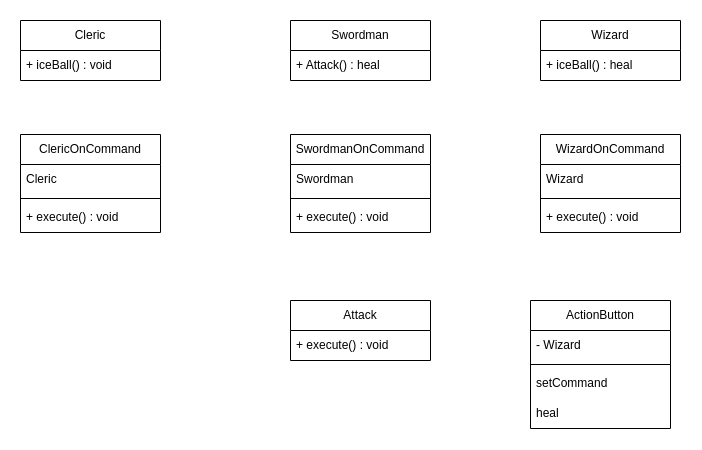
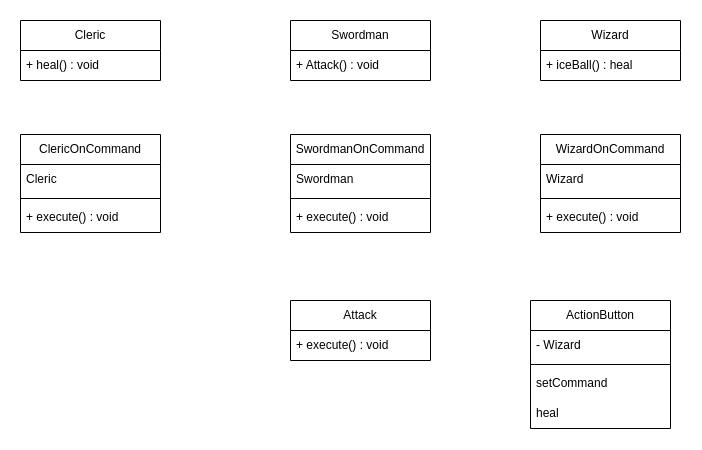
  <mxCell id="0" />
  <mxCell id="1" parent="0" />
  <mxCell id="2" value="Cleric" style="swimlane;fontStyle=0;childLayout=stackLayout;horizontal=1;startSize=30;horizontalStack=0;resizeParent=1;resizeParentMax=0;resizeLast=0;collapsible=1;marginBottom=0;whiteSpace=wrap;html=1;" vertex="1" parent="1"><mxGeometry x="20" y="20" width="140" height="60" as="geometry" /></mxCell>
- <mxCell id="3" value="+ iceBall() : void" style="text;strokeColor=none;fillColor=none;align=left;verticalAlign=middle;spacingLeft=4;spacingRight=4;overflow=hidden;points=[[0,0.5],[1,0.5]];portConstraint=eastwest;rotatable=0;whiteSpace=wrap;html=1;" vertex="1" parent="2"><mxGeometry y="30" width="140" height="30" as="geometry" /></mxCell>
+ <mxCell id="3" value="+ heal() : void" style="text;strokeColor=none;fillColor=none;align=left;verticalAlign=middle;spacingLeft=4;spacingRight=4;overflow=hidden;points=[[0,0.5],[1,0.5]];portConstraint=eastwest;rotatable=0;whiteSpace=wrap;html=1;" vertex="1" parent="2"><mxGeometry y="30" width="140" height="30" as="geometry" /></mxCell>
  <mxCell id="4" value="ActionButton" style="swimlane;fontStyle=0;childLayout=stackLayout;horizontal=1;startSize=30;horizontalStack=0;resizeParent=1;resizeParentMax=0;resizeLast=0;collapsible=1;marginBottom=0;whiteSpace=wrap;html=1;" vertex="1" parent="1"><mxGeometry x="530" y="300" width="140" height="128" as="geometry" /></mxCell>
  <mxCell id="5" value="- Wizard" style="text;strokeColor=none;fillColor=none;align=left;verticalAlign=middle;spacingLeft=4;spacingRight=4;overflow=hidden;points=[[0,0.5],[1,0.5]];portConstraint=eastwest;rotatable=0;whiteSpace=wrap;html=1;" vertex="1" parent="4"><mxGeometry y="30" width="140" height="30" as="geometry" /></mxCell>
  <mxCell id="6" value="" style="line;strokeWidth=1;fillColor=none;align=left;verticalAlign=middle;spacingTop=-1;spacingLeft=3;spacingRight=3;rotatable=0;labelPosition=right;points=[];portConstraint=eastwest;strokeColor=inherit;" vertex="1" parent="4"><mxGeometry y="60" width="140" height="8" as="geometry" /></mxCell>
  <mxCell id="7" value="setCommand" style="text;strokeColor=none;fillColor=none;align=left;verticalAlign=middle;spacingLeft=4;spacingRight=4;overflow=hidden;points=[[0,0.5],[1,0.5]];portConstraint=eastwest;rotatable=0;whiteSpace=wrap;html=1;" vertex="1" parent="4"><mxGeometry y="68" width="140" height="30" as="geometry" /></mxCell>
  <mxCell id="8" value="heal" style="text;strokeColor=none;fillColor=none;align=left;verticalAlign=middle;spacingLeft=4;spacingRight=4;overflow=hidden;points=[[0,0.5],[1,0.5]];portConstraint=eastwest;rotatable=0;whiteSpace=wrap;html=1;" vertex="1" parent="4"><mxGeometry y="98" width="140" height="30" as="geometry" /></mxCell>
  <mxCell id="9" value="Wizard" style="swimlane;fontStyle=0;childLayout=stackLayout;horizontal=1;startSize=30;horizontalStack=0;resizeParent=1;resizeParentMax=0;resizeLast=0;collapsible=1;marginBottom=0;whiteSpace=wrap;html=1;" vertex="1" parent="1"><mxGeometry x="540" y="20" width="140" height="60" as="geometry" /></mxCell>
  <mxCell id="10" value="+ iceBall() : heal" style="text;strokeColor=none;fillColor=none;align=left;verticalAlign=middle;spacingLeft=4;spacingRight=4;overflow=hidden;points=[[0,0.5],[1,0.5]];portConstraint=eastwest;rotatable=0;whiteSpace=wrap;html=1;" vertex="1" parent="9"><mxGeometry y="30" width="140" height="30" as="geometry" /></mxCell>
  <mxCell id="11" value="Swordman" style="swimlane;fontStyle=0;childLayout=stackLayout;horizontal=1;startSize=30;horizontalStack=0;resizeParent=1;resizeParentMax=0;resizeLast=0;collapsible=1;marginBottom=0;whiteSpace=wrap;html=1;" vertex="1" parent="1"><mxGeometry x="290" y="20" width="140" height="60" as="geometry" /></mxCell>
- <mxCell id="12" value="+ Attack() : heal" style="text;strokeColor=none;fillColor=none;align=left;verticalAlign=middle;spacingLeft=4;spacingRight=4;overflow=hidden;points=[[0,0.5],[1,0.5]];portConstraint=eastwest;rotatable=0;whiteSpace=wrap;html=1;" vertex="1" parent="11"><mxGeometry y="30" width="140" height="30" as="geometry" /></mxCell>
+ <mxCell id="12" value="+ Attack() : void" style="text;strokeColor=none;fillColor=none;align=left;verticalAlign=middle;spacingLeft=4;spacingRight=4;overflow=hidden;points=[[0,0.5],[1,0.5]];portConstraint=eastwest;rotatable=0;whiteSpace=wrap;html=1;" vertex="1" parent="11"><mxGeometry y="30" width="140" height="30" as="geometry" /></mxCell>
  <mxCell id="13" value="Attack" style="swimlane;fontStyle=0;childLayout=stackLayout;horizontal=1;startSize=30;horizontalStack=0;resizeParent=1;resizeParentMax=0;resizeLast=0;collapsible=1;marginBottom=0;whiteSpace=wrap;html=1;" vertex="1" parent="1"><mxGeometry x="290" y="300" width="140" height="60" as="geometry" /></mxCell>
  <mxCell id="14" value="+ execute() : void" style="text;strokeColor=none;fillColor=none;align=left;verticalAlign=middle;spacingLeft=4;spacingRight=4;overflow=hidden;points=[[0,0.5],[1,0.5]];portConstraint=eastwest;rotatable=0;whiteSpace=wrap;html=1;" vertex="1" parent="13"><mxGeometry y="30" width="140" height="30" as="geometry" /></mxCell>
  <mxCell id="15" value="ClericOnCommand" style="swimlane;fontStyle=0;childLayout=stackLayout;horizontal=1;startSize=30;horizontalStack=0;resizeParent=1;resizeParentMax=0;resizeLast=0;collapsible=1;marginBottom=0;whiteSpace=wrap;html=1;" vertex="1" parent="1"><mxGeometry x="20" y="134" width="140" height="98" as="geometry" /></mxCell>
  <mxCell id="16" value="Cleric" style="text;strokeColor=none;fillColor=none;align=left;verticalAlign=middle;spacingLeft=4;spacingRight=4;overflow=hidden;points=[[0,0.5],[1,0.5]];portConstraint=eastwest;rotatable=0;whiteSpace=wrap;html=1;" vertex="1" parent="15"><mxGeometry y="30" width="140" height="30" as="geometry" /></mxCell>
  <mxCell id="17" value="" style="line;strokeWidth=1;fillColor=none;align=left;verticalAlign=middle;spacingTop=-1;spacingLeft=3;spacingRight=3;rotatable=0;labelPosition=right;points=[];portConstraint=eastwest;strokeColor=inherit;" vertex="1" parent="15"><mxGeometry y="60" width="140" height="8" as="geometry" /></mxCell>
  <mxCell id="18" value="+ execute() : void" style="text;strokeColor=none;fillColor=none;align=left;verticalAlign=middle;spacingLeft=4;spacingRight=4;overflow=hidden;points=[[0,0.5],[1,0.5]];portConstraint=eastwest;rotatable=0;whiteSpace=wrap;html=1;" vertex="1" parent="15"><mxGeometry y="68" width="140" height="30" as="geometry" /></mxCell>
  <mxCell id="19" value="SwordmanOnCommand" style="swimlane;fontStyle=0;childLayout=stackLayout;horizontal=1;startSize=30;horizontalStack=0;resizeParent=1;resizeParentMax=0;resizeLast=0;collapsible=1;marginBottom=0;whiteSpace=wrap;html=1;" vertex="1" parent="1"><mxGeometry x="290" y="134" width="140" height="98" as="geometry" /></mxCell>
  <mxCell id="20" value="Swordman" style="text;strokeColor=none;fillColor=none;align=left;verticalAlign=middle;spacingLeft=4;spacingRight=4;overflow=hidden;points=[[0,0.5],[1,0.5]];portConstraint=eastwest;rotatable=0;whiteSpace=wrap;html=1;" vertex="1" parent="19"><mxGeometry y="30" width="140" height="30" as="geometry" /></mxCell>
  <mxCell id="21" value="" style="line;strokeWidth=1;fillColor=none;align=left;verticalAlign=middle;spacingTop=-1;spacingLeft=3;spacingRight=3;rotatable=0;labelPosition=right;points=[];portConstraint=eastwest;strokeColor=inherit;" vertex="1" parent="19"><mxGeometry y="60" width="140" height="8" as="geometry" /></mxCell>
  <mxCell id="22" value="+ execute() : void" style="text;strokeColor=none;fillColor=none;align=left;verticalAlign=middle;spacingLeft=4;spacingRight=4;overflow=hidden;points=[[0,0.5],[1,0.5]];portConstraint=eastwest;rotatable=0;whiteSpace=wrap;html=1;" vertex="1" parent="19"><mxGeometry y="68" width="140" height="30" as="geometry" /></mxCell>
  <mxCell id="23" value="WizardOnCommand" style="swimlane;fontStyle=0;childLayout=stackLayout;horizontal=1;startSize=30;horizontalStack=0;resizeParent=1;resizeParentMax=0;resizeLast=0;collapsible=1;marginBottom=0;whiteSpace=wrap;html=1;" vertex="1" parent="1"><mxGeometry x="540" y="134" width="140" height="98" as="geometry" /></mxCell>
  <mxCell id="24" value="Wizard" style="text;strokeColor=none;fillColor=none;align=left;verticalAlign=middle;spacingLeft=4;spacingRight=4;overflow=hidden;points=[[0,0.5],[1,0.5]];portConstraint=eastwest;rotatable=0;whiteSpace=wrap;html=1;" vertex="1" parent="23"><mxGeometry y="30" width="140" height="30" as="geometry" /></mxCell>
  <mxCell id="25" value="" style="line;strokeWidth=1;fillColor=none;align=left;verticalAlign=middle;spacingTop=-1;spacingLeft=3;spacingRight=3;rotatable=0;labelPosition=right;points=[];portConstraint=eastwest;strokeColor=inherit;" vertex="1" parent="23"><mxGeometry y="60" width="140" height="8" as="geometry" /></mxCell>
  <mxCell id="26" value="+ execute() : void" style="text;strokeColor=none;fillColor=none;align=left;verticalAlign=middle;spacingLeft=4;spacingRight=4;overflow=hidden;points=[[0,0.5],[1,0.5]];portConstraint=eastwest;rotatable=0;whiteSpace=wrap;html=1;" vertex="1" parent="23"><mxGeometry y="68" width="140" height="30" as="geometry" /></mxCell>
